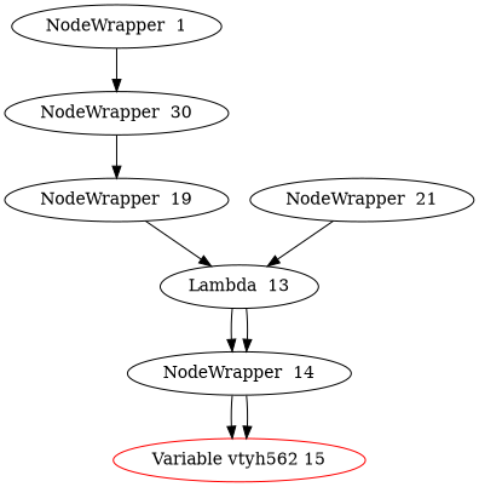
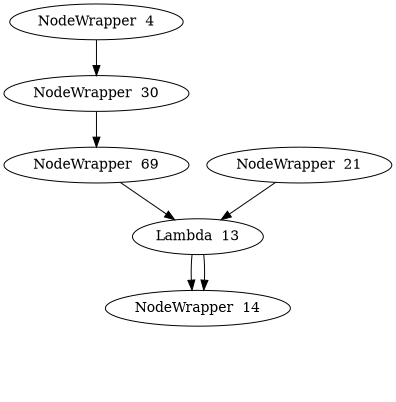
  digraph {
-   n1 [label="NodeWrapper  1"]
+   n1 [label="NodeWrapper  4"]
    n2 [label="NodeWrapper  30"]
-   n3 [label="NodeWrapper  19"]
+   n3 [label="NodeWrapper  69"]
    n4 [label="Lambda  13"]
    n5 [label="NodeWrapper  21"]
    n6 [label="NodeWrapper  14"]
-   n7 [color=red label="Variable vtyh562 15"]
    n1 -> n2
    n2 -> n3
    n3 -> n4
    n4 -> n6
    n4 -> n6
    n5 -> n4
-   n6 -> n7
-   n6 -> n7
  }
